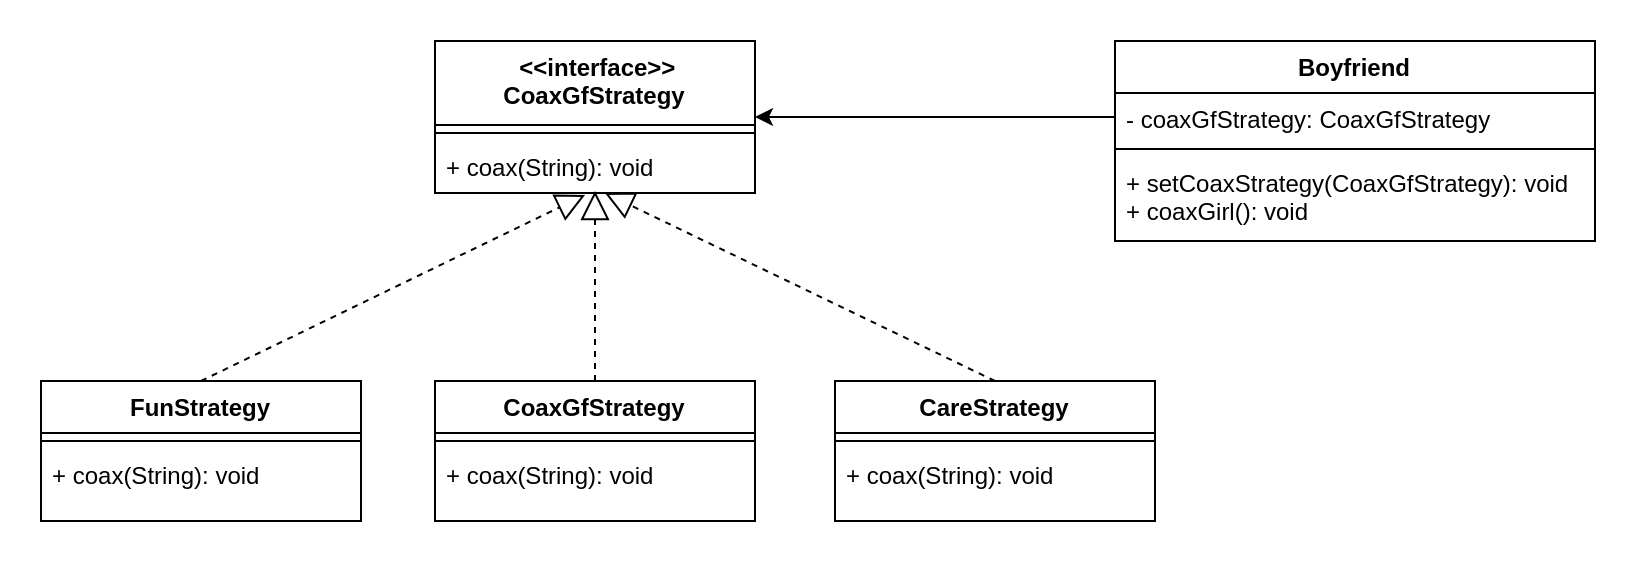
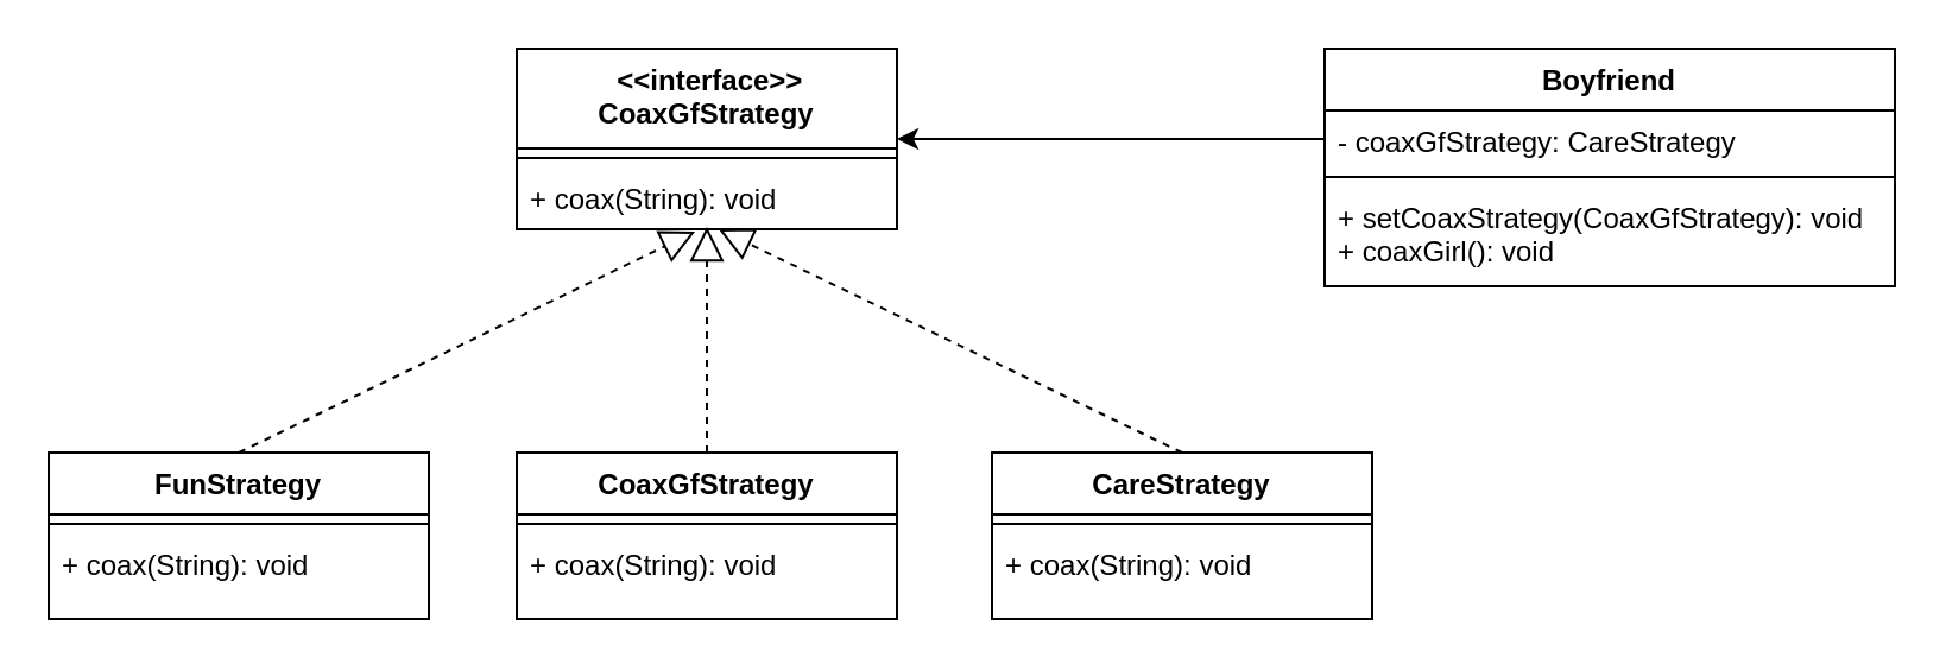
  <mxCell id="0" />
  <mxCell id="1" parent="0" />
  <mxCell id="2" value=" &lt;&lt;interface&gt;&gt;&#10;CoaxGfStrategy" style="swimlane;fontStyle=1;align=center;verticalAlign=top;childLayout=stackLayout;horizontal=1;startSize=42;horizontalStack=0;resizeParent=1;resizeParentMax=0;resizeLast=0;collapsible=1;marginBottom=0;" parent="1" vertex="1"><mxGeometry x="217" y="20" width="160" height="76" as="geometry" /></mxCell>
  <mxCell id="3" value="" style="line;strokeWidth=1;fillColor=none;align=left;verticalAlign=middle;spacingTop=-1;spacingLeft=3;spacingRight=3;rotatable=0;labelPosition=right;points=[];portConstraint=eastwest;" parent="2" vertex="1"><mxGeometry y="42" width="160" height="8" as="geometry" /></mxCell>
  <mxCell id="4" value="+ coax(String): void" style="text;strokeColor=none;fillColor=none;align=left;verticalAlign=top;spacingLeft=4;spacingRight=4;overflow=hidden;rotatable=0;points=[[0,0.5],[1,0.5]];portConstraint=eastwest;" parent="2" vertex="1"><mxGeometry y="50" width="160" height="26" as="geometry" /></mxCell>
  <mxCell id="5" value="FunStrategy" style="swimlane;fontStyle=1;align=center;verticalAlign=top;childLayout=stackLayout;horizontal=1;startSize=26;horizontalStack=0;resizeParent=1;resizeParentMax=0;resizeLast=0;collapsible=1;marginBottom=0;" parent="1" vertex="1"><mxGeometry x="20" y="190" width="160" height="70" as="geometry" /></mxCell>
  <mxCell id="6" value="" style="line;strokeWidth=1;fillColor=none;align=left;verticalAlign=middle;spacingTop=-1;spacingLeft=3;spacingRight=3;rotatable=0;labelPosition=right;points=[];portConstraint=eastwest;" parent="5" vertex="1"><mxGeometry y="26" width="160" height="8" as="geometry" /></mxCell>
  <mxCell id="7" value="+ coax(String): void" style="text;strokeColor=none;fillColor=none;align=left;verticalAlign=top;spacingLeft=4;spacingRight=4;overflow=hidden;rotatable=0;points=[[0,0.5],[1,0.5]];portConstraint=eastwest;" parent="5" vertex="1"><mxGeometry y="34" width="160" height="36" as="geometry" /></mxCell>
  <mxCell id="8" value="" style="endArrow=block;dashed=1;endFill=0;endSize=12;html=1;exitX=0.5;exitY=0;exitDx=0;exitDy=0;entryX=0.469;entryY=1.038;entryDx=0;entryDy=0;entryPerimeter=0;" parent="1" source="5" target="4" edge="1"><mxGeometry width="160" relative="1" as="geometry"><mxPoint x="20" y="310" as="sourcePoint" /><mxPoint x="212" y="117" as="targetPoint" /></mxGeometry></mxCell>
  <mxCell id="9" value="" style="endArrow=block;dashed=1;endFill=0;endSize=12;html=1;exitX=0.5;exitY=0;exitDx=0;exitDy=0;entryX=0.5;entryY=0.962;entryDx=0;entryDy=0;entryPerimeter=0;" parent="1" source="10" target="4" edge="1"><mxGeometry width="160" relative="1" as="geometry"><mxPoint x="310" y="190" as="sourcePoint" /><mxPoint x="210" y="120" as="targetPoint" /></mxGeometry></mxCell>
  <mxCell id="10" value="CoaxGfStrategy" style="swimlane;fontStyle=1;align=center;verticalAlign=top;childLayout=stackLayout;horizontal=1;startSize=26;horizontalStack=0;resizeParent=1;resizeParentMax=0;resizeLast=0;collapsible=1;marginBottom=0;" parent="1" vertex="1"><mxGeometry x="217" y="190" width="160" height="70" as="geometry" /></mxCell>
  <mxCell id="11" value="" style="line;strokeWidth=1;fillColor=none;align=left;verticalAlign=middle;spacingTop=-1;spacingLeft=3;spacingRight=3;rotatable=0;labelPosition=right;points=[];portConstraint=eastwest;" parent="10" vertex="1"><mxGeometry y="26" width="160" height="8" as="geometry" /></mxCell>
  <mxCell id="12" value="+ coax(String): void" style="text;strokeColor=none;fillColor=none;align=left;verticalAlign=top;spacingLeft=4;spacingRight=4;overflow=hidden;rotatable=0;points=[[0,0.5],[1,0.5]];portConstraint=eastwest;" parent="10" vertex="1"><mxGeometry y="34" width="160" height="36" as="geometry" /></mxCell>
  <mxCell id="13" value="CareStrategy" style="swimlane;fontStyle=1;align=center;verticalAlign=top;childLayout=stackLayout;horizontal=1;startSize=26;horizontalStack=0;resizeParent=1;resizeParentMax=0;resizeLast=0;collapsible=1;marginBottom=0;" parent="1" vertex="1"><mxGeometry x="417" y="190" width="160" height="70" as="geometry" /></mxCell>
  <mxCell id="14" value="" style="line;strokeWidth=1;fillColor=none;align=left;verticalAlign=middle;spacingTop=-1;spacingLeft=3;spacingRight=3;rotatable=0;labelPosition=right;points=[];portConstraint=eastwest;" parent="13" vertex="1"><mxGeometry y="26" width="160" height="8" as="geometry" /></mxCell>
  <mxCell id="15" value="+ coax(String): void" style="text;strokeColor=none;fillColor=none;align=left;verticalAlign=top;spacingLeft=4;spacingRight=4;overflow=hidden;rotatable=0;points=[[0,0.5],[1,0.5]];portConstraint=eastwest;" parent="13" vertex="1"><mxGeometry y="34" width="160" height="36" as="geometry" /></mxCell>
  <mxCell id="16" value="" style="endArrow=block;dashed=1;endFill=0;endSize=12;html=1;exitX=0.5;exitY=0;exitDx=0;exitDy=0;entryX=0.531;entryY=1;entryDx=0;entryDy=0;entryPerimeter=0;" parent="1" source="13" target="4" edge="1"><mxGeometry width="160" relative="1" as="geometry"><mxPoint x="307" y="200" as="sourcePoint" /><mxPoint x="307" y="105.012" as="targetPoint" /></mxGeometry></mxCell>
  <mxCell id="17" value="Boyfriend&#10;" style="swimlane;fontStyle=1;align=center;verticalAlign=top;childLayout=stackLayout;horizontal=1;startSize=26;horizontalStack=0;resizeParent=1;resizeParentMax=0;resizeLast=0;collapsible=1;marginBottom=0;" parent="1" vertex="1"><mxGeometry x="557" y="20" width="240" height="100" as="geometry" /></mxCell>
- <mxCell id="18" value="- coaxGfStrategy: CoaxGfStrategy" style="text;strokeColor=none;fillColor=none;align=left;verticalAlign=top;spacingLeft=4;spacingRight=4;overflow=hidden;rotatable=0;points=[[0,0.5],[1,0.5]];portConstraint=eastwest;" parent="17" vertex="1"><mxGeometry y="26" width="240" height="24" as="geometry" /></mxCell>
+ <mxCell id="18" value="- coaxGfStrategy: CareStrategy" style="text;strokeColor=none;fillColor=none;align=left;verticalAlign=top;spacingLeft=4;spacingRight=4;overflow=hidden;rotatable=0;points=[[0,0.5],[1,0.5]];portConstraint=eastwest;" parent="17" vertex="1"><mxGeometry y="26" width="240" height="24" as="geometry" /></mxCell>
  <mxCell id="19" value="" style="line;strokeWidth=1;fillColor=none;align=left;verticalAlign=middle;spacingTop=-1;spacingLeft=3;spacingRight=3;rotatable=0;labelPosition=right;points=[];portConstraint=eastwest;" parent="17" vertex="1"><mxGeometry y="50" width="240" height="8" as="geometry" /></mxCell>
  <mxCell id="20" value="+ setCoaxStrategy(CoaxGfStrategy): void&#10;+ coaxGirl(): void" style="text;strokeColor=none;fillColor=none;align=left;verticalAlign=top;spacingLeft=4;spacingRight=4;overflow=hidden;rotatable=0;points=[[0,0.5],[1,0.5]];portConstraint=eastwest;" parent="17" vertex="1"><mxGeometry y="58" width="240" height="42" as="geometry" /></mxCell>
  <mxCell id="21" style="edgeStyle=orthogonalEdgeStyle;rounded=0;orthogonalLoop=1;jettySize=auto;html=1;exitX=0;exitY=0.5;exitDx=0;exitDy=0;entryX=1;entryY=0.5;entryDx=0;entryDy=0;" parent="1" source="18" target="2" edge="1"><mxGeometry relative="1" as="geometry" /></mxCell>
